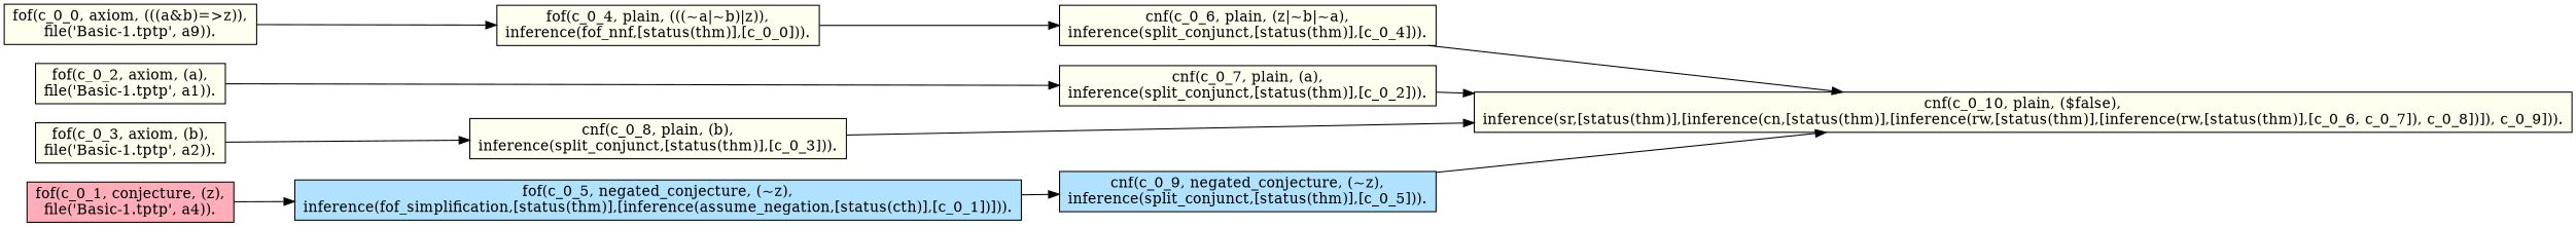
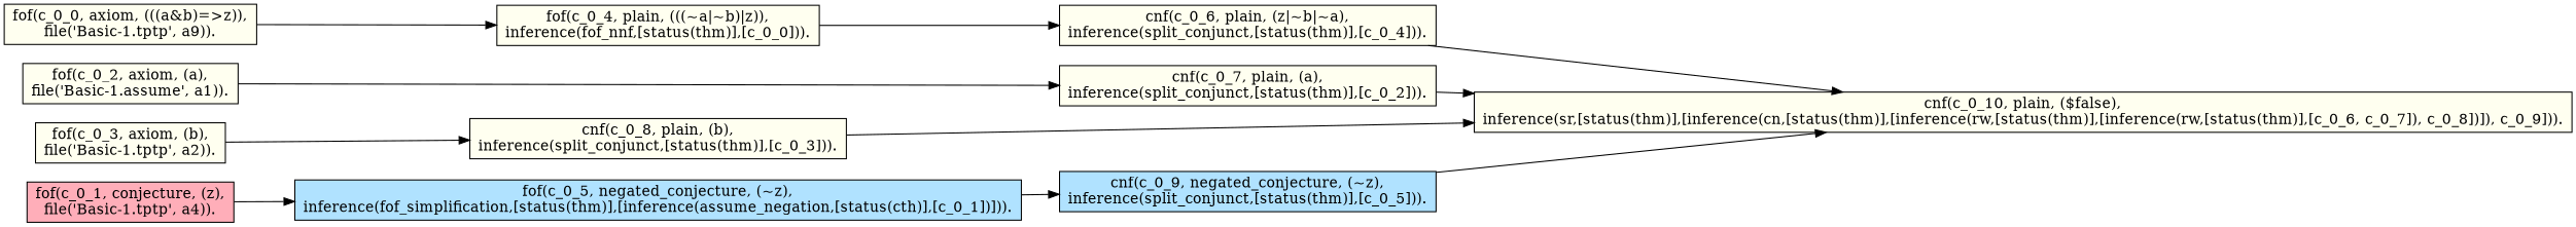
  digraph {
    rankdir=LR
    node [fillcolor=ivory1 shape=box style=filled]
    n1 [label="fof(c_0_0, axiom, (((a&b)=>z)),\nfile('Basic-1.tptp', a9))."]
    n2 [fillcolor=lightpink1 label="fof(c_0_1, conjecture, (z),\nfile('Basic-1.tptp', a4))."]
-   n3 [label="fof(c_0_2, axiom, (a),\nfile('Basic-1.tptp', a1))."]
+   n3 [label="fof(c_0_2, axiom, (a),\nfile('Basic-1.assume', a1))."]
    n4 [label="fof(c_0_3, axiom, (b),\nfile('Basic-1.tptp', a2))."]
    n5 [label="fof(c_0_4, plain, (((~a|~b)|z)),\ninference(fof_nnf,[status(thm)],[c_0_0]))."]
    n6 [fillcolor=lightskyblue1 label="fof(c_0_5, negated_conjecture, (~z),\ninference(fof_simplification,[status(thm)],[inference(assume_negation,[status(cth)],[c_0_1])]))."]
    n7 [label="cnf(c_0_7, plain, (a),\ninference(split_conjunct,[status(thm)],[c_0_2]))."]
    n8 [label="cnf(c_0_8, plain, (b),\ninference(split_conjunct,[status(thm)],[c_0_3]))."]
    n9 [label="cnf(c_0_6, plain, (z|~b|~a),\ninference(split_conjunct,[status(thm)],[c_0_4]))."]
    n10 [fillcolor=lightskyblue1 label="cnf(c_0_9, negated_conjecture, (~z),\ninference(split_conjunct,[status(thm)],[c_0_5]))."]
    n11 [label="cnf(c_0_10, plain, ($false),\ninference(sr,[status(thm)],[inference(cn,[status(thm)],[inference(rw,[status(thm)],[inference(rw,[status(thm)],[c_0_6, c_0_7]), c_0_8])]), c_0_9]))."]
    subgraph sub_1 {
      rank=same
      n1
      n2
      n3
      n4
    }
    n1 -> n5
    n2 -> n6
    n3 -> n7
    n4 -> n8
    n5 -> n9
    n6 -> n10
    n7 -> n11
    n8 -> n11
    n9 -> n11
    n10 -> n11
  }
